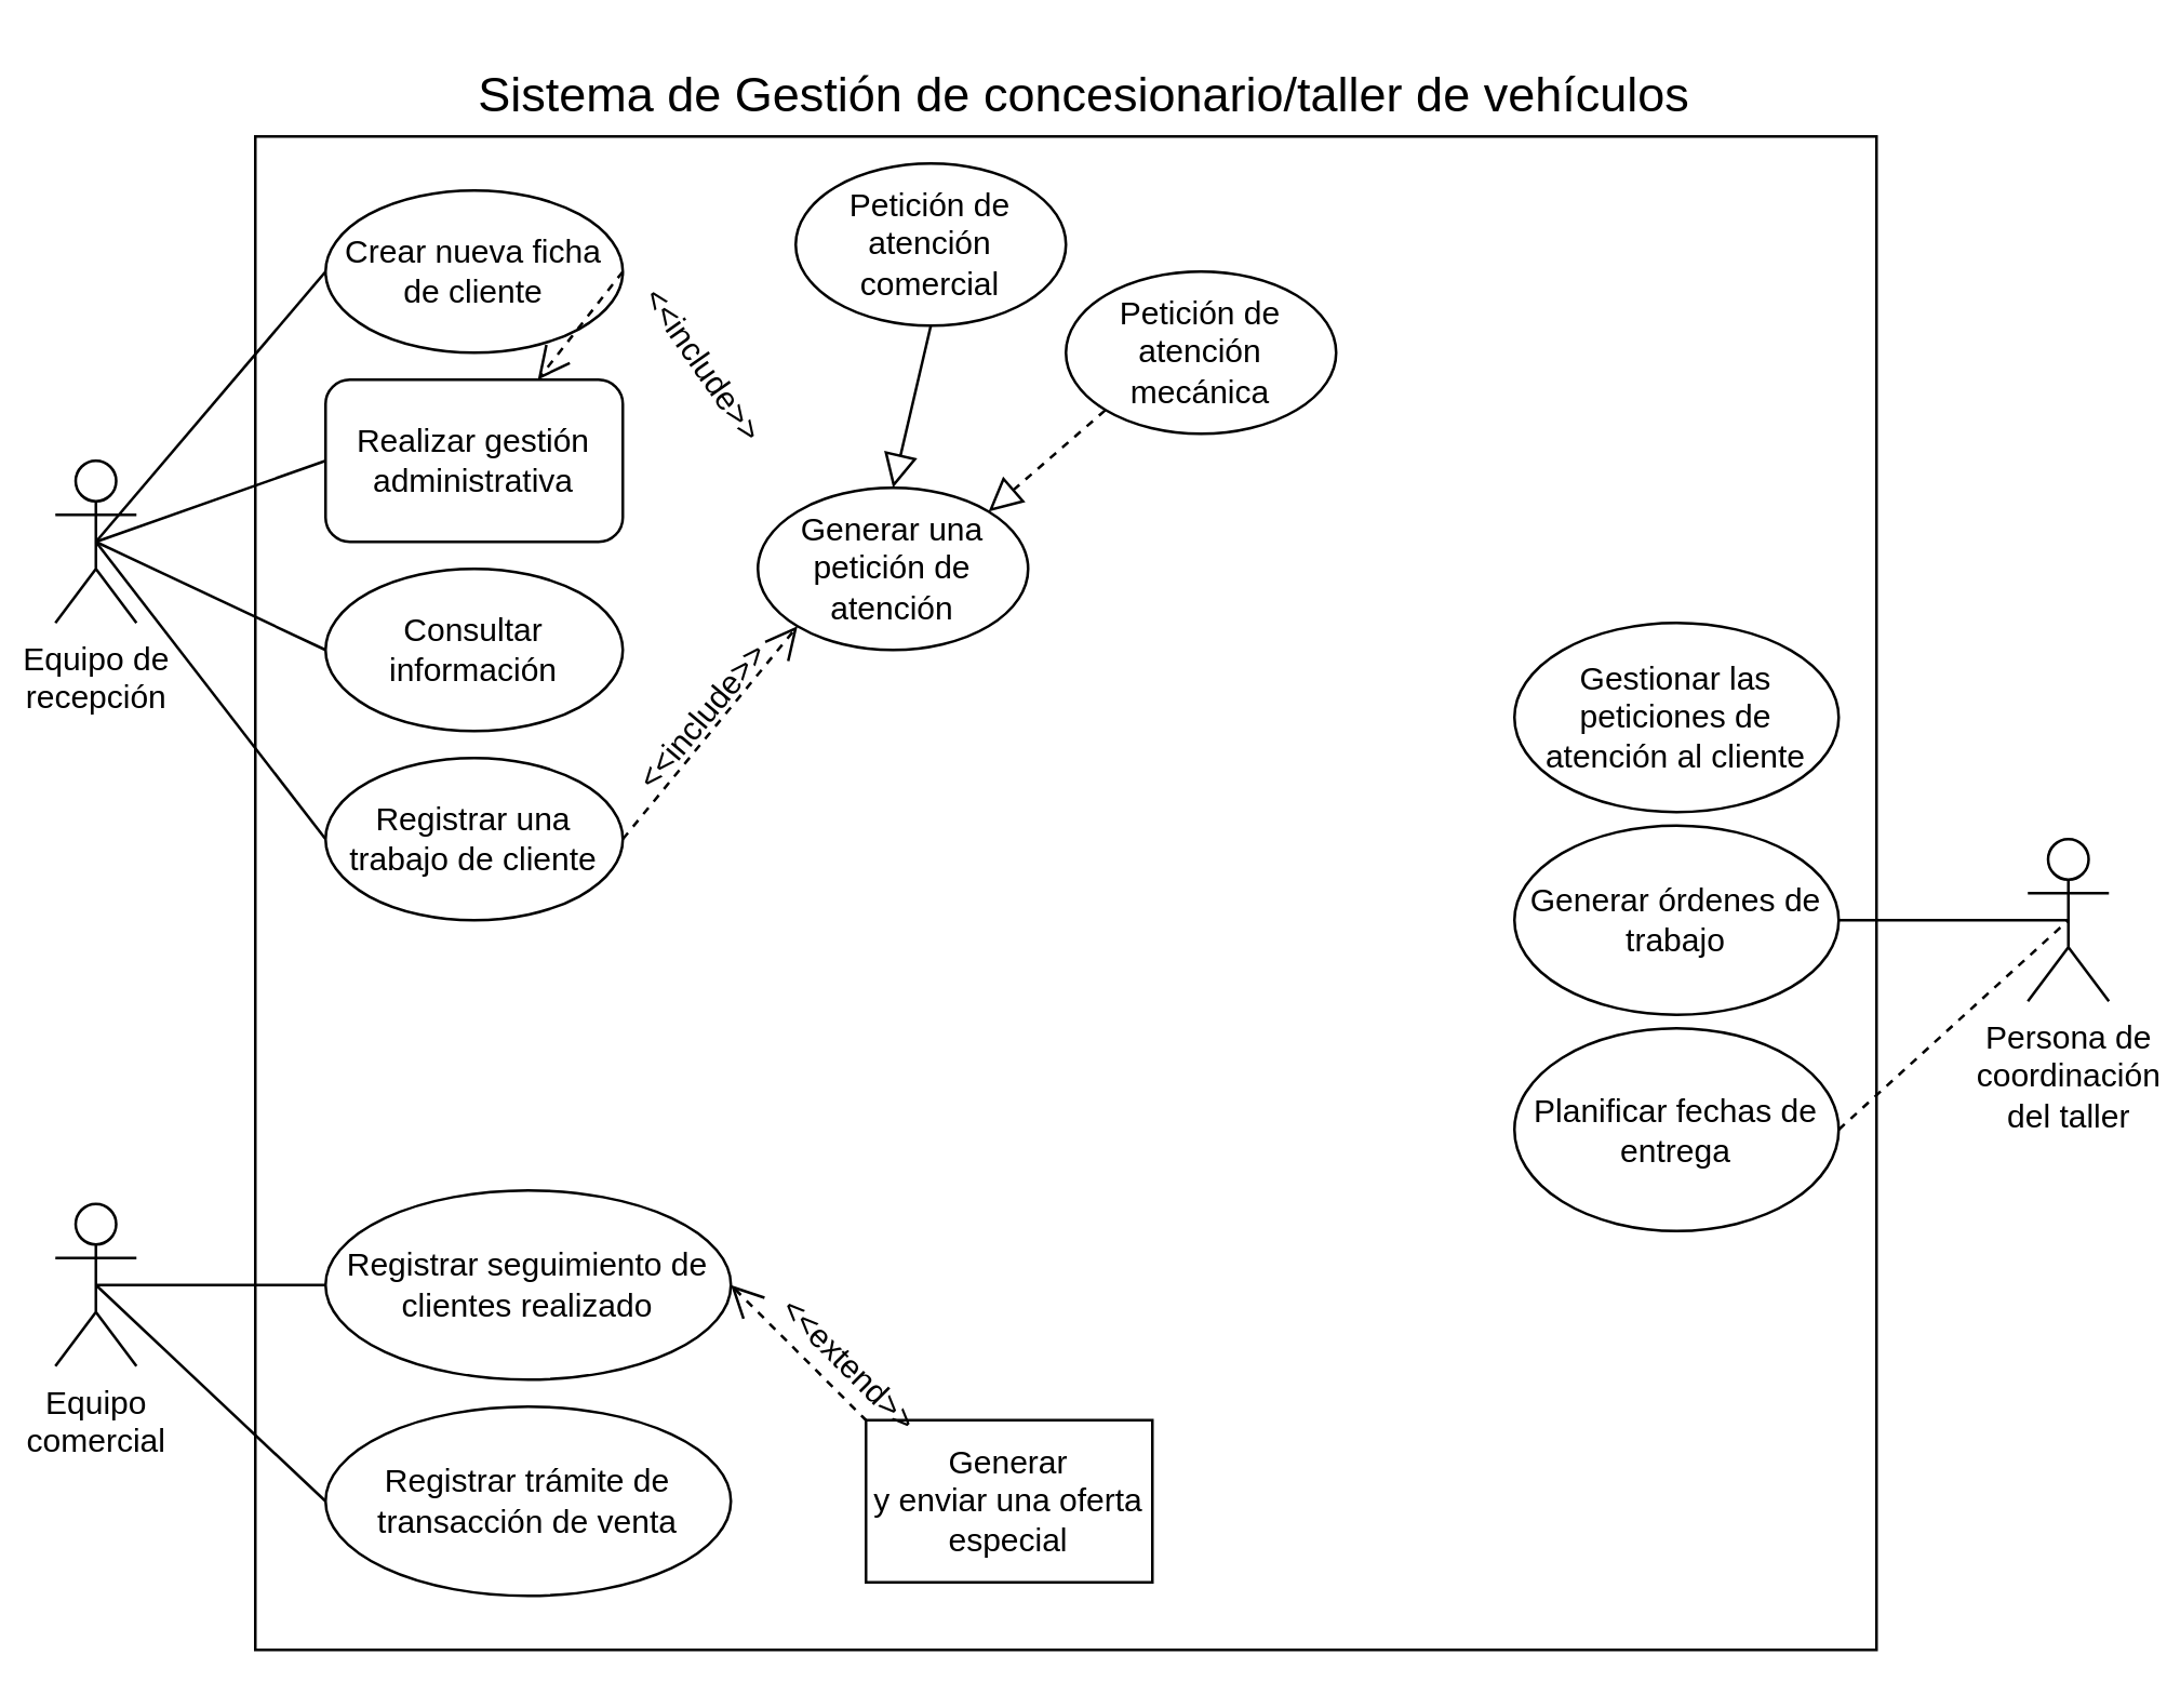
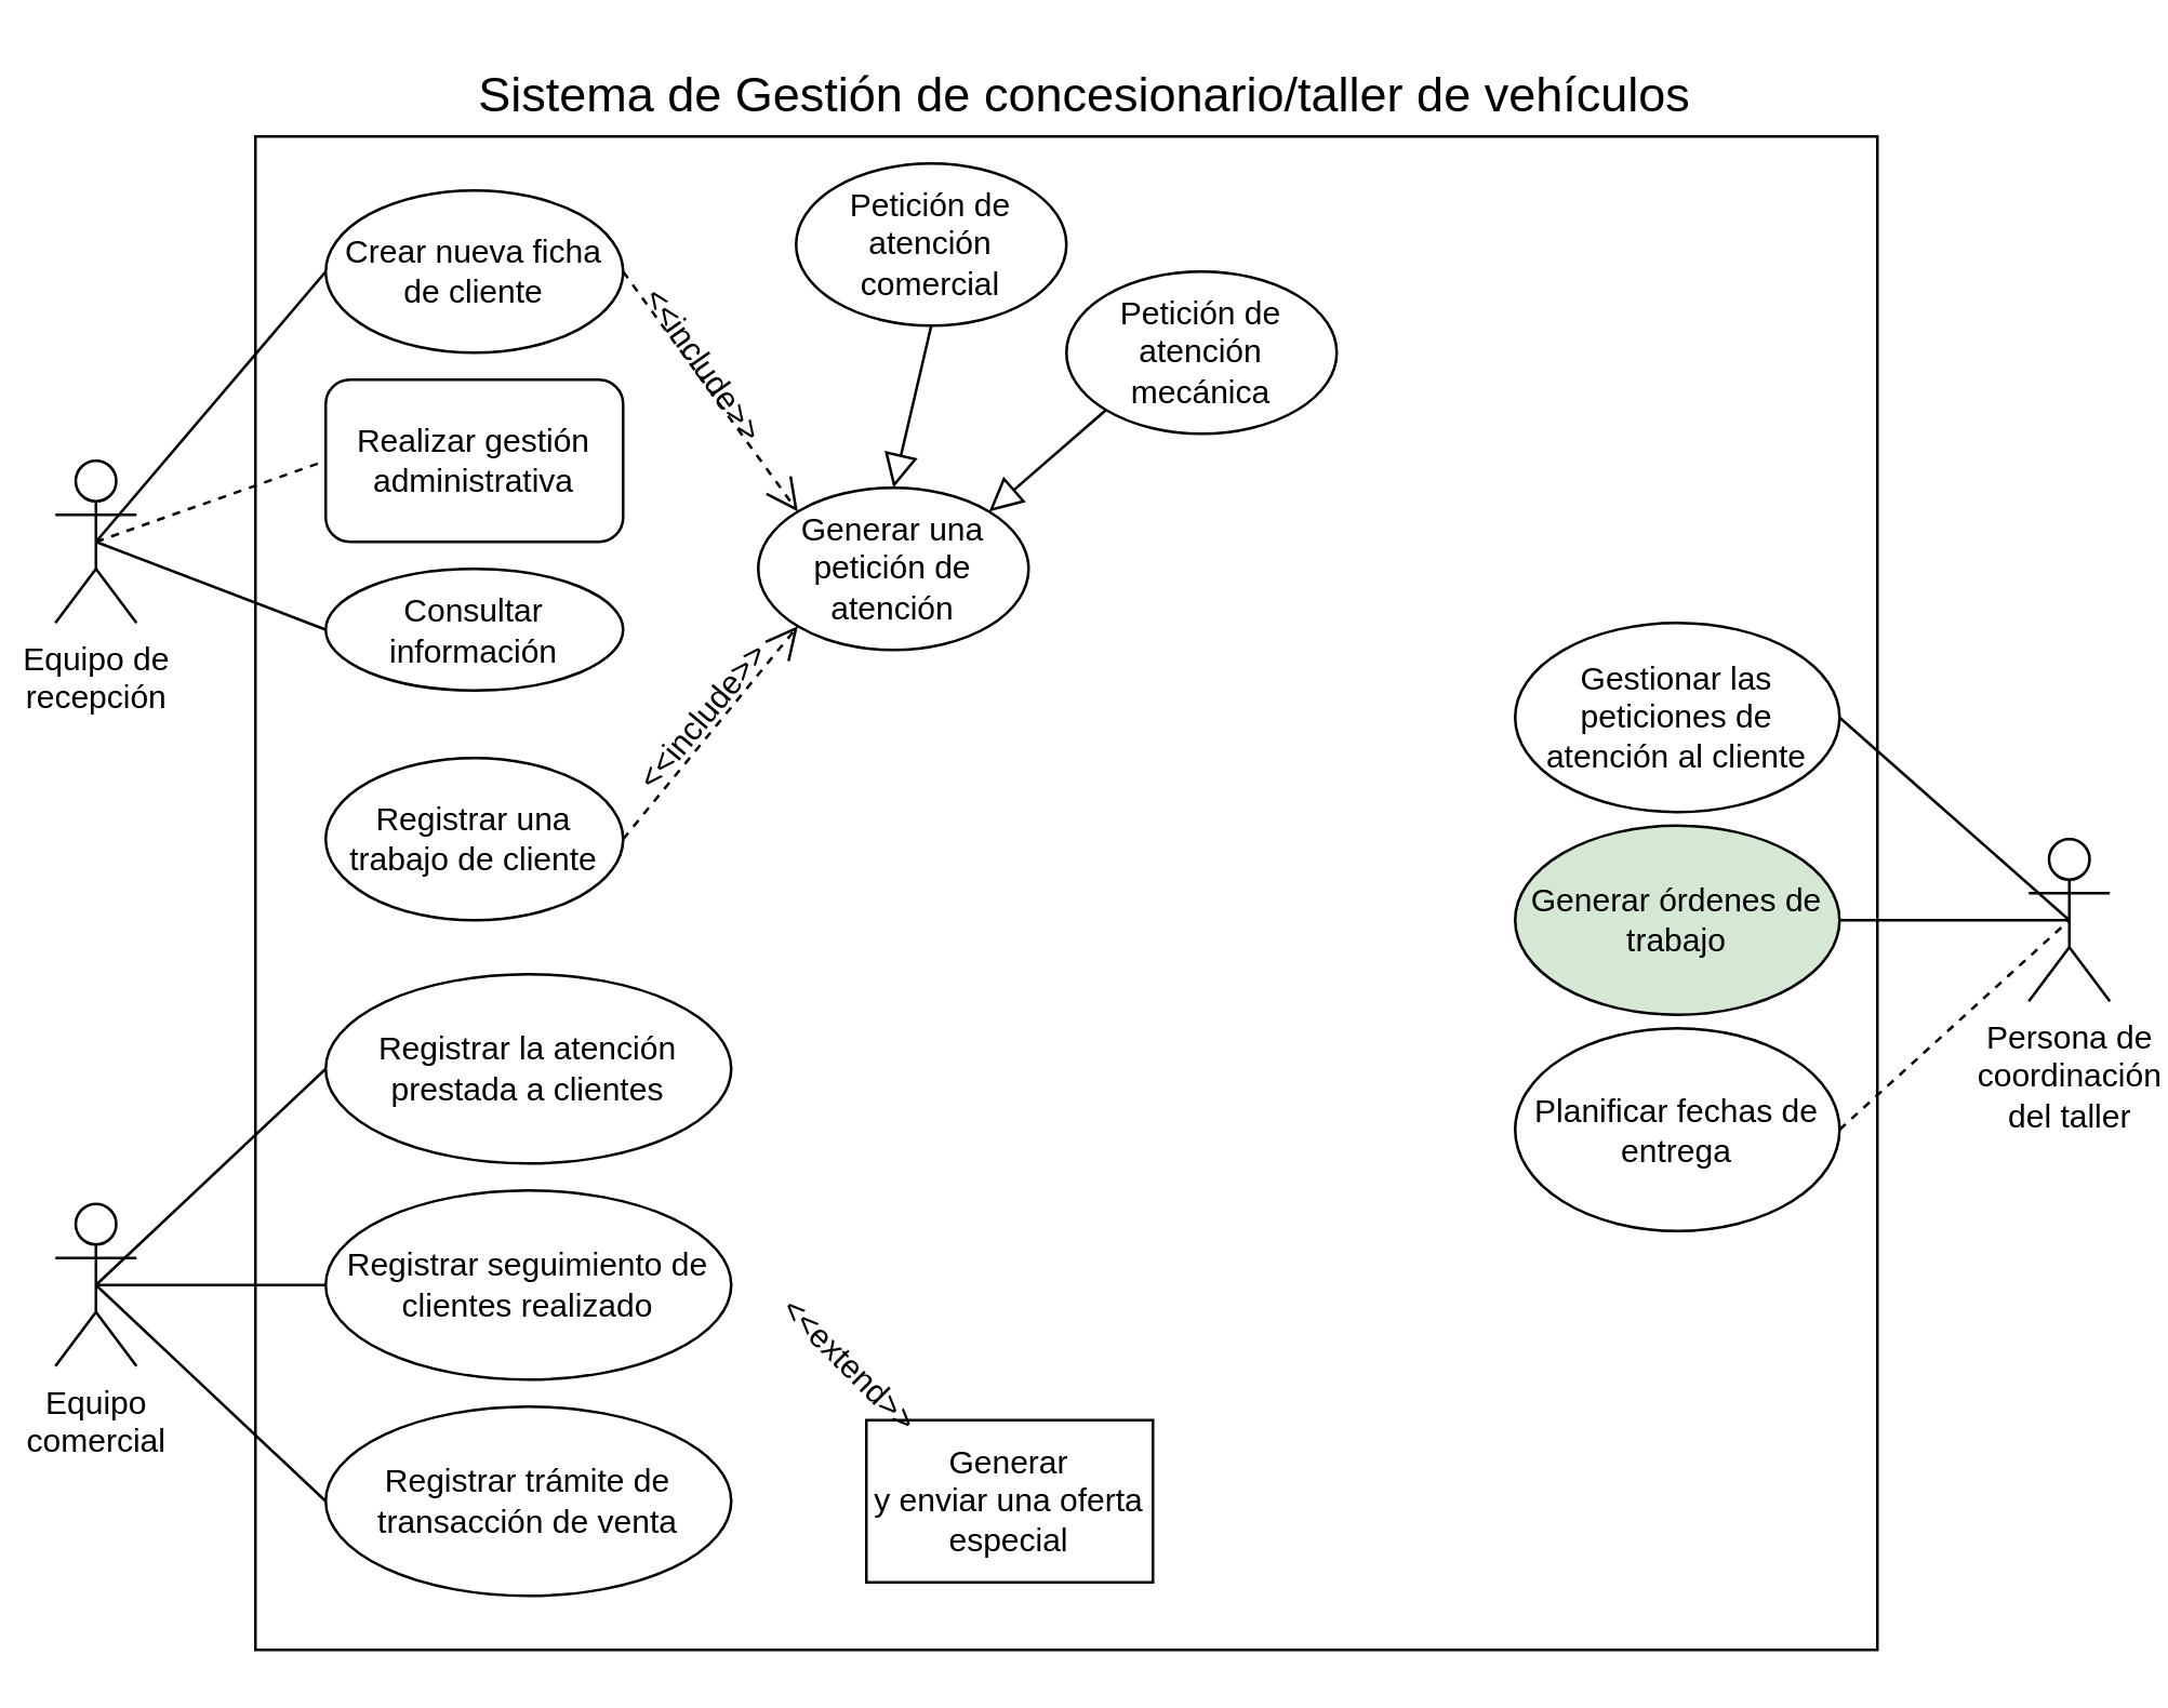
  <mxCell id="0" />
  <mxCell id="1" parent="0" />
  <mxCell id="2" value="" style="rounded=0;whiteSpace=wrap;html=1;" parent="1" vertex="1"><mxGeometry x="94" y="50" width="600" height="560" as="geometry" /></mxCell>
  <mxCell id="3" value="&lt;font style=&quot;font-size: 18px;&quot;&gt;Sistema de Gestión de concesionario/taller de vehículos&lt;/font&gt;" style="text;html=1;align=center;verticalAlign=middle;whiteSpace=wrap;rounded=0;" parent="1" vertex="1"><mxGeometry x="171" y="20" width="460" height="30" as="geometry" /></mxCell>
  <mxCell id="4" value="Equipo de&lt;div&gt;recepción&lt;/div&gt;" style="shape=umlActor;verticalLabelPosition=bottom;verticalAlign=top;html=1;outlineConnect=0;" parent="1" vertex="1"><mxGeometry x="20" y="170" width="30" height="60" as="geometry" /></mxCell>
  <mxCell id="5" value="Crear nueva ficha de cliente" style="ellipse;whiteSpace=wrap;html=1;" parent="1" vertex="1"><mxGeometry x="120" y="70" width="110" height="60" as="geometry" /></mxCell>
  <mxCell id="6" value="" style="endArrow=none;html=1;rounded=0;exitX=0.5;exitY=0.5;exitDx=0;exitDy=0;exitPerimeter=0;entryX=0;entryY=0.5;entryDx=0;entryDy=0;" parent="1" source="4" target="5" edge="1"><mxGeometry width="50" height="50" relative="1" as="geometry"><mxPoint x="270" y="230" as="sourcePoint" /><mxPoint x="320" y="180" as="targetPoint" /></mxGeometry></mxCell>
  <mxCell id="7" value="Generar una petición de atención" style="ellipse;whiteSpace=wrap;html=1;" parent="1" vertex="1"><mxGeometry x="280" y="180" width="100" height="60" as="geometry" /></mxCell>
  <mxCell id="8" value="Realizar gestión administrativa" style="whiteSpace=wrap;html=1;rounded=1;" parent="1" vertex="1"><mxGeometry x="120" y="140" width="110" height="60" as="geometry" /></mxCell>
- <mxCell id="9" value="Consultar información" style="ellipse;whiteSpace=wrap;html=1;" parent="1" vertex="1"><mxGeometry x="120" y="210" width="110" height="60" as="geometry" /></mxCell>
+ <mxCell id="9" value="Consultar información" style="ellipse;whiteSpace=wrap;html=1;" parent="1" vertex="1"><mxGeometry x="120" y="210" width="110" height="45" as="geometry" /></mxCell>
  <mxCell id="10" value="Registrar una trabajo de cliente" style="ellipse;whiteSpace=wrap;html=1;" parent="1" vertex="1"><mxGeometry x="120" y="280" width="110" height="60" as="geometry" /></mxCell>
- <mxCell id="11" value="" style="endArrow=none;html=1;rounded=0;entryX=0;entryY=1;entryDx=0;entryDy=0;exitX=1;exitY=0;exitDx=0;exitDy=0;startArrow=block;startFill=0;sourcePerimeterSpacing=0;startSize=10;dashed=1;" parent="1" source="7" target="18" edge="1"><mxGeometry width="50" height="50" relative="1" as="geometry"><mxPoint x="360" y="170" as="sourcePoint" /><mxPoint x="410" y="120" as="targetPoint" /></mxGeometry></mxCell>
+ <mxCell id="11" value="" style="endArrow=none;html=1;rounded=0;entryX=0;entryY=1;entryDx=0;entryDy=0;exitX=1;exitY=0;exitDx=0;exitDy=0;startArrow=block;startFill=0;sourcePerimeterSpacing=0;startSize=10;" parent="1" source="7" target="18" edge="1"><mxGeometry width="50" height="50" relative="1" as="geometry"><mxPoint x="360" y="170" as="sourcePoint" /><mxPoint x="410" y="120" as="targetPoint" /></mxGeometry></mxCell>
  <mxCell id="12" value="" style="endArrow=open;dashed=1;html=1;rounded=0;exitX=1;exitY=0.5;exitDx=0;exitDy=0;entryX=0;entryY=1;entryDx=0;entryDy=0;endSize=10;endFill=0;" parent="1" source="10" target="7" edge="1"><mxGeometry width="50" height="50" relative="1" as="geometry"><mxPoint x="260" y="300" as="sourcePoint" /><mxPoint x="310" y="250" as="targetPoint" /></mxGeometry></mxCell>
- <mxCell id="13" value="" style="endArrow=open;dashed=1;html=1;rounded=0;exitX=1;exitY=0.5;exitDx=0;exitDy=0;startArrow=none;startFill=0;endFill=0;endSize=10;" parent="1" source="5" target="8" edge="1"><mxGeometry width="50" height="50" relative="1" as="geometry"><mxPoint x="240" y="320" as="sourcePoint" /><mxPoint x="305" y="241" as="targetPoint" /></mxGeometry></mxCell>
- <mxCell id="14" value="" style="endArrow=none;html=1;rounded=0;exitX=0.5;exitY=0.5;exitDx=0;exitDy=0;exitPerimeter=0;entryX=0;entryY=0.5;entryDx=0;entryDy=0;" parent="1" source="4" target="8" edge="1"><mxGeometry width="50" height="50" relative="1" as="geometry"><mxPoint x="45" y="230" as="sourcePoint" /><mxPoint x="130" y="110" as="targetPoint" /></mxGeometry></mxCell>
+ <mxCell id="13" value="" style="endArrow=open;dashed=1;html=1;rounded=0;exitX=1;exitY=0.5;exitDx=0;exitDy=0;entryX=0;entryY=0;entryDx=0;entryDy=0;startArrow=none;startFill=0;endFill=0;endSize=10;" parent="1" source="5" target="7" edge="1"><mxGeometry width="50" height="50" relative="1" as="geometry"><mxPoint x="240" y="320" as="sourcePoint" /><mxPoint x="305" y="241" as="targetPoint" /></mxGeometry></mxCell>
+ <mxCell id="14" value="" style="endArrow=none;html=1;rounded=0;exitX=0.5;exitY=0.5;exitDx=0;exitDy=0;exitPerimeter=0;entryX=0;entryY=0.5;entryDx=0;entryDy=0;dashed=1;" parent="1" source="4" target="8" edge="1"><mxGeometry width="50" height="50" relative="1" as="geometry"><mxPoint x="45" y="230" as="sourcePoint" /><mxPoint x="130" y="110" as="targetPoint" /></mxGeometry></mxCell>
  <mxCell id="15" value="" style="endArrow=none;html=1;rounded=0;exitX=0.5;exitY=0.5;exitDx=0;exitDy=0;exitPerimeter=0;entryX=0;entryY=0.5;entryDx=0;entryDy=0;" parent="1" source="4" target="9" edge="1"><mxGeometry width="50" height="50" relative="1" as="geometry"><mxPoint x="45" y="230" as="sourcePoint" /><mxPoint x="130" y="180" as="targetPoint" /></mxGeometry></mxCell>
- <mxCell id="16" value="" style="endArrow=none;html=1;rounded=0;exitX=0.5;exitY=0.5;exitDx=0;exitDy=0;exitPerimeter=0;entryX=0;entryY=0.5;entryDx=0;entryDy=0;" parent="1" source="4" target="10" edge="1"><mxGeometry width="50" height="50" relative="1" as="geometry"><mxPoint x="45" y="230" as="sourcePoint" /><mxPoint x="130" y="250" as="targetPoint" /></mxGeometry></mxCell>
  <mxCell id="17" value="Petición de atención comercial" style="ellipse;whiteSpace=wrap;html=1;" parent="1" vertex="1"><mxGeometry x="294" y="60" width="100" height="60" as="geometry" /></mxCell>
  <mxCell id="18" value="Petición de atención mecánica" style="ellipse;whiteSpace=wrap;html=1;" parent="1" vertex="1"><mxGeometry x="394" y="100" width="100" height="60" as="geometry" /></mxCell>
  <mxCell id="19" value="" style="endArrow=none;html=1;rounded=0;entryX=0.5;entryY=1;entryDx=0;entryDy=0;exitX=0.5;exitY=0;exitDx=0;exitDy=0;startArrow=block;startFill=0;startSize=10;" parent="1" source="7" target="17" edge="1"><mxGeometry width="50" height="50" relative="1" as="geometry"><mxPoint x="375" y="199" as="sourcePoint" /><mxPoint x="460" y="160" as="targetPoint" /></mxGeometry></mxCell>
  <mxCell id="20" value="&amp;lt;&amp;lt;include&amp;gt;&amp;gt;" style="text;html=1;align=center;verticalAlign=middle;whiteSpace=wrap;rounded=0;rotation=55;" parent="1" vertex="1"><mxGeometry x="240" y="130" width="40" height="10" as="geometry" /></mxCell>
  <mxCell id="21" value="&amp;lt;&amp;lt;include&amp;gt;&amp;gt;" style="text;html=1;align=center;verticalAlign=middle;whiteSpace=wrap;rounded=0;rotation=-50;" parent="1" vertex="1"><mxGeometry x="240" y="260" width="40" height="10" as="geometry" /></mxCell>
  <mxCell id="22" value="Equipo&lt;div&gt;comercial&lt;/div&gt;" style="shape=umlActor;verticalLabelPosition=bottom;verticalAlign=top;html=1;outlineConnect=0;" parent="1" vertex="1"><mxGeometry x="20" y="445" width="30" height="60" as="geometry" /></mxCell>
+ <mxCell id="23" value="" style="endArrow=none;html=1;rounded=0;exitX=0.5;exitY=0.5;exitDx=0;exitDy=0;exitPerimeter=0;entryX=0;entryY=0.5;entryDx=0;entryDy=0;" parent="1" source="22" target="24" edge="1"><mxGeometry width="50" height="50" relative="1" as="geometry"><mxPoint x="80" y="500" as="sourcePoint" /><mxPoint x="130" y="450" as="targetPoint" /></mxGeometry></mxCell>
+ <mxCell id="24" value="Registrar la atención prestada a clientes" style="ellipse;whiteSpace=wrap;html=1;" parent="1" vertex="1"><mxGeometry x="120" y="360" width="150" height="70" as="geometry" /></mxCell>
  <mxCell id="25" value="Registrar seguimiento de clientes realizado" style="ellipse;whiteSpace=wrap;html=1;" parent="1" vertex="1"><mxGeometry x="120" y="440" width="150" height="70" as="geometry" /></mxCell>
  <mxCell id="26" value="" style="endArrow=none;html=1;rounded=0;exitX=0.5;exitY=0.5;exitDx=0;exitDy=0;exitPerimeter=0;entryX=0;entryY=0.5;entryDx=0;entryDy=0;" parent="1" source="22" target="25" edge="1"><mxGeometry width="50" height="50" relative="1" as="geometry"><mxPoint x="45" y="510" as="sourcePoint" /><mxPoint x="130" y="405" as="targetPoint" /></mxGeometry></mxCell>
  <mxCell id="27" value="" style="endArrow=none;html=1;rounded=0;exitX=0.5;exitY=0.5;exitDx=0;exitDy=0;exitPerimeter=0;entryX=0;entryY=0.5;entryDx=0;entryDy=0;" parent="1" source="22" target="28" edge="1"><mxGeometry width="50" height="50" relative="1" as="geometry"><mxPoint x="45" y="510" as="sourcePoint" /><mxPoint x="130" y="485" as="targetPoint" /></mxGeometry></mxCell>
  <mxCell id="28" value="Registrar trámite de transacción de venta" style="ellipse;whiteSpace=wrap;html=1;" parent="1" vertex="1"><mxGeometry x="120" y="520" width="150" height="70" as="geometry" /></mxCell>
  <mxCell id="29" value="&lt;br&gt;Generar&lt;br&gt;y enviar una oferta especial&lt;div&gt;&lt;br/&gt;&lt;/div&gt;" style="whiteSpace=wrap;html=1;rounded=0;" parent="1" vertex="1"><mxGeometry x="320" y="525" width="106" height="60" as="geometry" /></mxCell>
- <mxCell id="30" value="" style="endArrow=none;dashed=1;html=1;rounded=0;entryX=0;entryY=0;entryDx=0;entryDy=0;exitX=1;exitY=0.5;exitDx=0;exitDy=0;startArrow=open;startFill=0;startSize=10;" parent="1" source="25" target="29" edge="1"><mxGeometry width="50" height="50" relative="1" as="geometry"><mxPoint x="260" y="370" as="sourcePoint" /><mxPoint x="310" y="320" as="targetPoint" /></mxGeometry></mxCell>
  <mxCell id="31" value="&amp;lt;&amp;lt;extend&amp;gt;&amp;gt;" style="text;html=1;align=center;verticalAlign=middle;whiteSpace=wrap;rounded=0;rotation=45;" parent="1" vertex="1"><mxGeometry x="294" y="500" width="40" height="10" as="geometry" /></mxCell>
  <mxCell id="32" value="Persona de&lt;div&gt;coordinación&lt;/div&gt;&lt;div&gt;del taller&lt;/div&gt;" style="shape=umlActor;verticalLabelPosition=bottom;verticalAlign=top;html=1;outlineConnect=0;" parent="1" vertex="1"><mxGeometry x="750" y="310" width="30" height="60" as="geometry" /></mxCell>
  <mxCell id="33" value="Gestionar las peticiones de atención al cliente" style="ellipse;whiteSpace=wrap;html=1;" parent="1" vertex="1"><mxGeometry x="560" y="230" width="120" height="70" as="geometry" /></mxCell>
- <mxCell id="34" value="Generar órdenes de trabajo" style="ellipse;whiteSpace=wrap;html=1;" parent="1" vertex="1"><mxGeometry x="560" y="305" width="120" height="70" as="geometry" /></mxCell>
+ <mxCell id="34" value="Generar órdenes de trabajo" style="ellipse;whiteSpace=wrap;html=1;fillColor=#d5e8d4;" parent="1" vertex="1"><mxGeometry x="560" y="305" width="120" height="70" as="geometry" /></mxCell>
  <mxCell id="35" value="Planificar fechas de entrega" style="ellipse;whiteSpace=wrap;html=1;" parent="1" vertex="1"><mxGeometry x="560" y="380" width="120" height="75" as="geometry" /></mxCell>
+ <mxCell id="36" value="" style="endArrow=none;html=1;rounded=0;entryX=0.5;entryY=0.5;entryDx=0;entryDy=0;entryPerimeter=0;exitX=1;exitY=0.5;exitDx=0;exitDy=0;" parent="1" source="33" target="32" edge="1"><mxGeometry width="50" height="50" relative="1" as="geometry"><mxPoint x="440" y="410" as="sourcePoint" /><mxPoint x="490" y="360" as="targetPoint" /></mxGeometry></mxCell>
  <mxCell id="37" value="" style="endArrow=none;html=1;rounded=0;entryX=0.5;entryY=0.5;entryDx=0;entryDy=0;entryPerimeter=0;exitX=1;exitY=0.5;exitDx=0;exitDy=0;" parent="1" source="34" target="32" edge="1"><mxGeometry width="50" height="50" relative="1" as="geometry"><mxPoint x="664" y="330" as="sourcePoint" /><mxPoint x="745" y="350" as="targetPoint" /></mxGeometry></mxCell>
  <mxCell id="38" value="" style="endArrow=none;html=1;rounded=0;entryX=0.5;entryY=0.5;entryDx=0;entryDy=0;entryPerimeter=0;exitX=1;exitY=0.5;exitDx=0;exitDy=0;dashed=1;" parent="1" source="35" target="32" edge="1"><mxGeometry width="50" height="50" relative="1" as="geometry"><mxPoint x="664" y="450" as="sourcePoint" /><mxPoint x="745" y="350" as="targetPoint" /></mxGeometry></mxCell>
